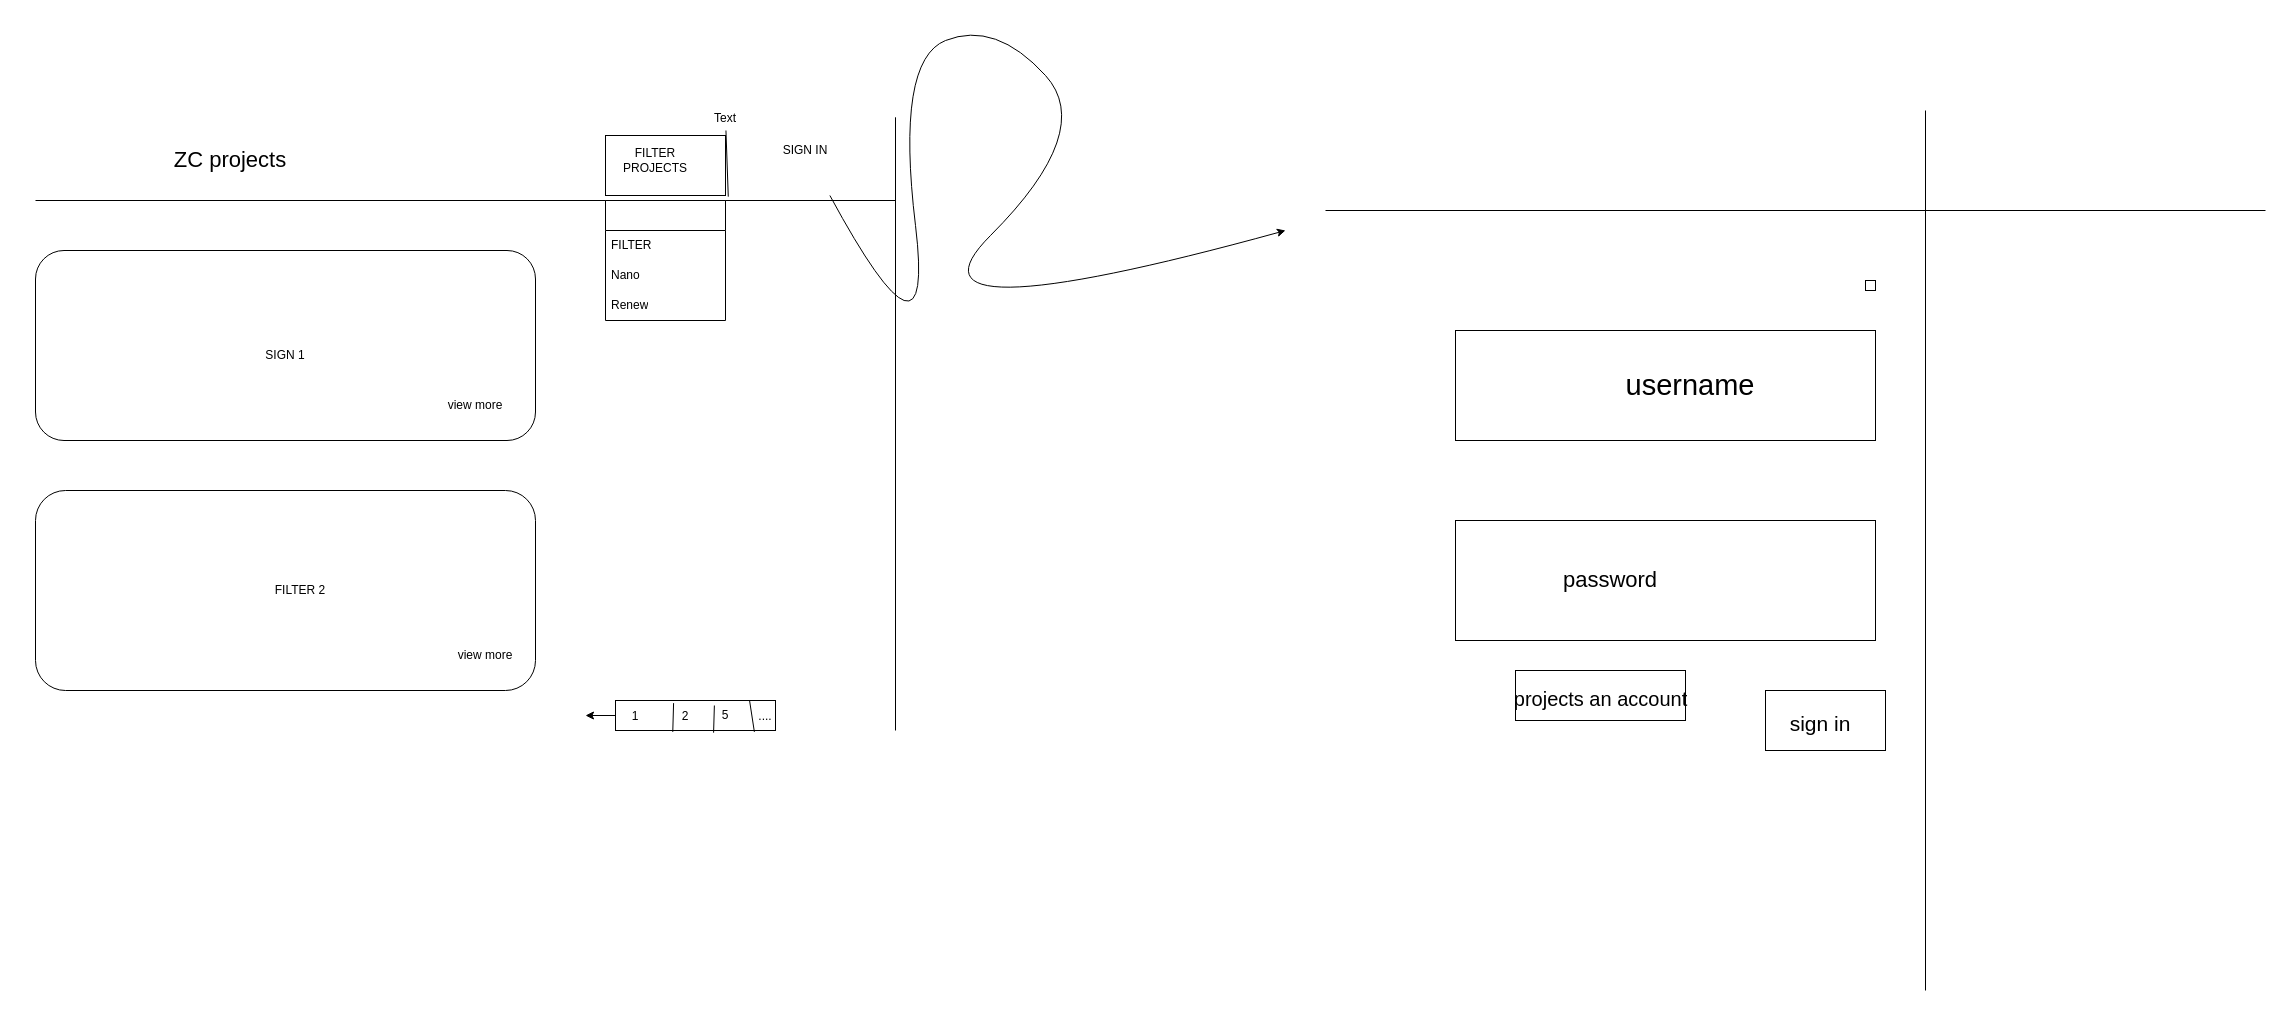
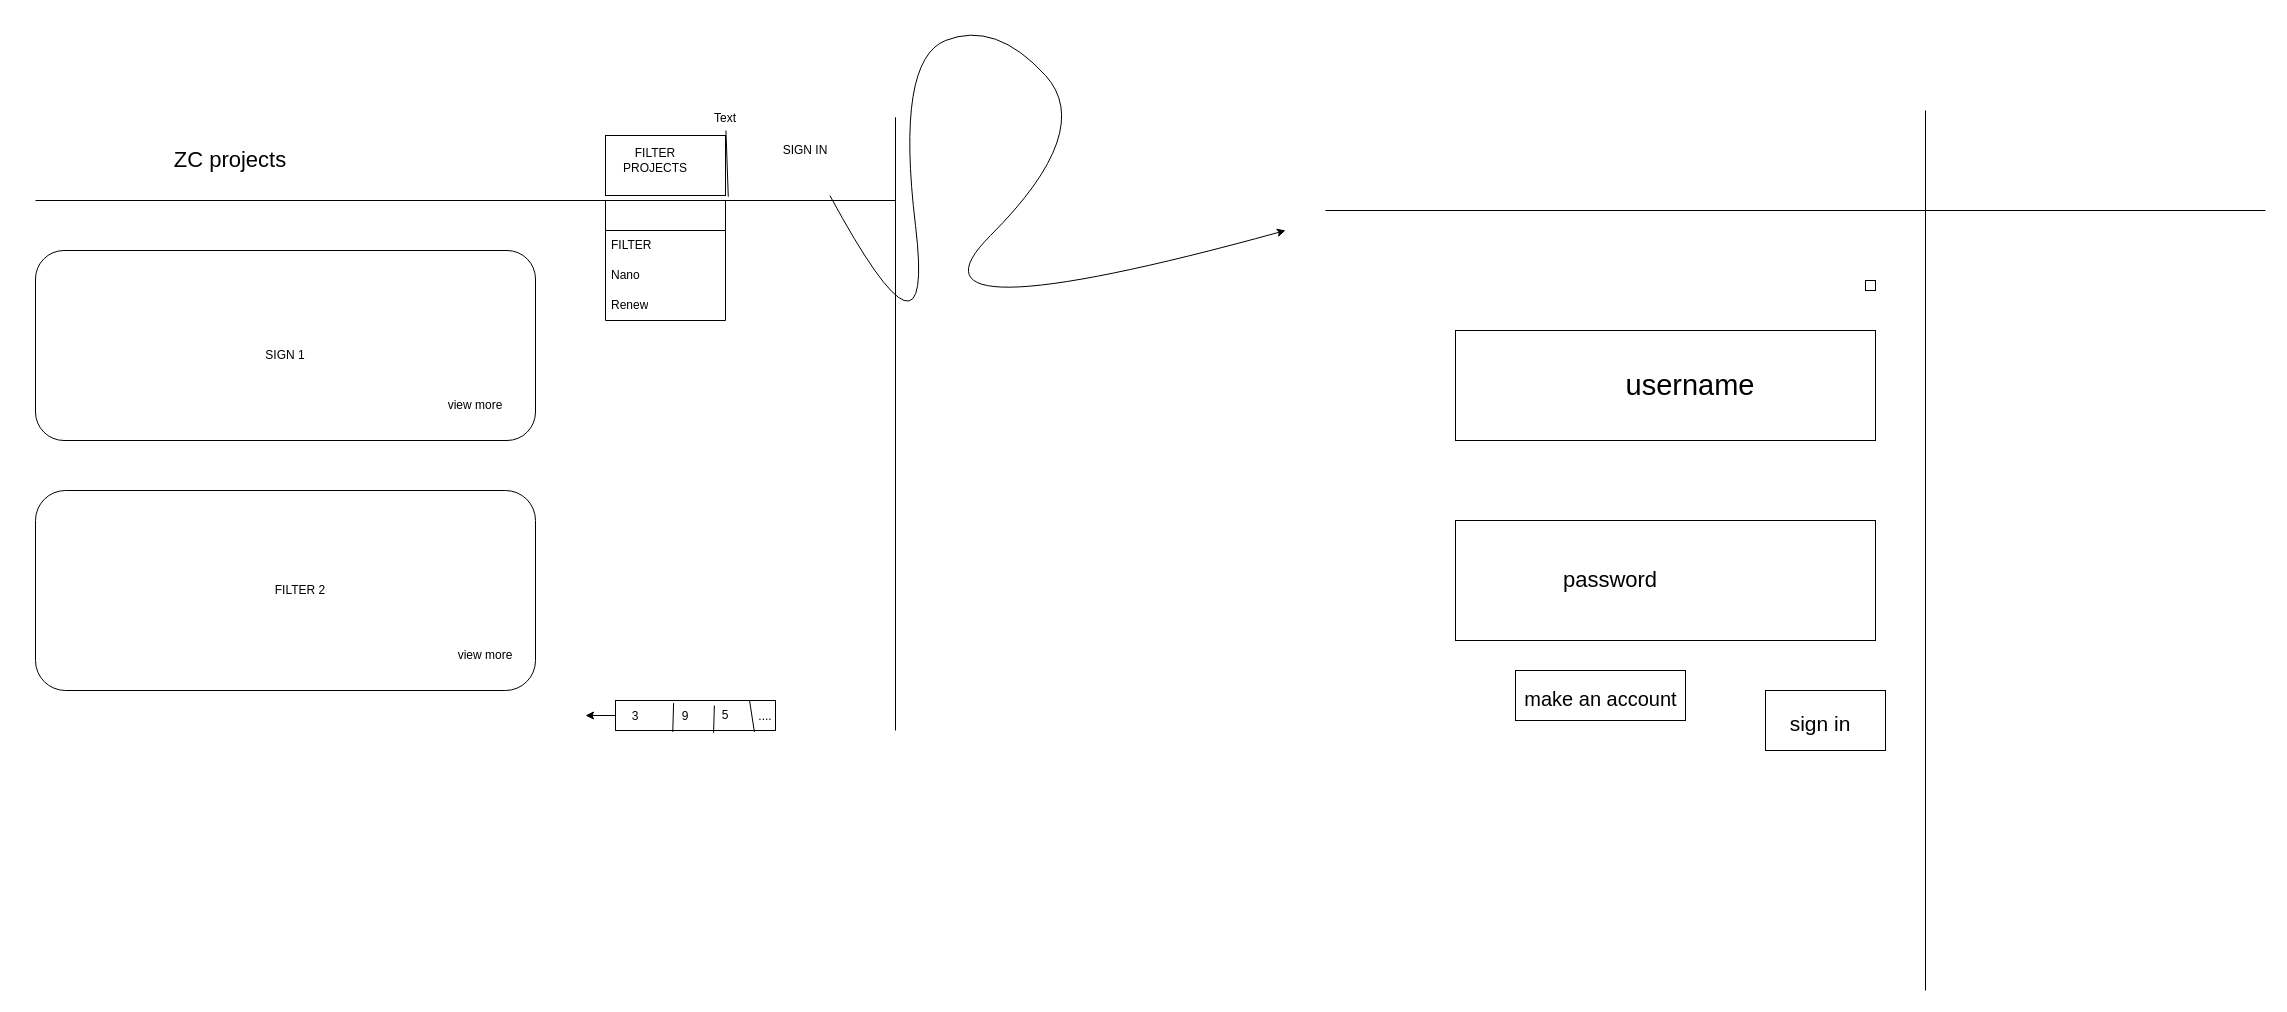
  <mxCell id="0" />
  <mxCell id="1" parent="0" />
  <mxCell id="2" value="" style="endArrow=none;html=1;rounded=0;" parent="1" source="7" edge="1"><mxGeometry width="50" height="50" relative="1" as="geometry"><mxPoint y="190" as="sourcePoint" x="45" /><mxPoint x="895" y="190" as="targetPoint" /></mxGeometry></mxCell>
  <mxCell id="3" value="" style="endArrow=none;html=1;rounded=0;" parent="1" edge="1"><mxGeometry width="50" height="50" relative="1" as="geometry"><mxPoint x="895" y="730" as="sourcePoint" /><mxPoint x="895" y="116.8" as="targetPoint" /></mxGeometry></mxCell>
  <mxCell id="4" value="" style="endArrow=none;html=1;rounded=0;exitX=0.071;exitY=1.013;exitDx=0;exitDy=0;exitPerimeter=0;" parent="1" source="7" target="5" edge="1"><mxGeometry width="50" height="50" relative="1" as="geometry"><mxPoint x="725" y="710" as="sourcePoint" /><mxPoint x="725" as="targetPoint" y="120" /></mxGeometry></mxCell>
  <mxCell id="5" value="Text" style="text;html=1;align=center;verticalAlign=middle;whiteSpace=wrap;rounded=0;" parent="1" vertex="1"><mxGeometry x="695" y="105" width="60" height="25" as="geometry" /></mxCell>
  <mxCell id="6" value="" style="endArrow=none;html=1;rounded=0;" parent="1" edge="1"><mxGeometry width="50" height="50" relative="1" as="geometry"><mxPoint x="35" y="200" as="sourcePoint" /><mxPoint x="895" y="200" as="targetPoint" /></mxGeometry></mxCell>
  <mxCell id="7" value="SIGN IN" style="text;html=1;align=center;verticalAlign=middle;whiteSpace=wrap;rounded=0;" parent="1" vertex="1"><mxGeometry x="715" y="105" width="180" height="90" as="geometry" /></mxCell>
  <mxCell id="8" value="" style="rounded=1;whiteSpace=wrap;html=1;" parent="1" vertex="1"><mxGeometry x="35" y="250" width="500" height="190" as="geometry" /></mxCell>
  <mxCell id="9" value="SIGN 1" style="text;html=1;align=center;verticalAlign=middle;whiteSpace=wrap;rounded=0;" parent="1" vertex="1"><mxGeometry x="65" y="290" width="440" height="130" as="geometry" /></mxCell>
  <mxCell id="10" value="view more" style="text;html=1;align=center;verticalAlign=middle;whiteSpace=wrap;rounded=0;" parent="1" vertex="1"><mxGeometry x="445" y="390" width="60" height="30" as="geometry" /></mxCell>
  <mxCell id="11" value="" style="rounded=1;whiteSpace=wrap;html=1;" parent="1" vertex="1"><mxGeometry x="35" y="490" width="500" height="200" as="geometry" /></mxCell>
  <mxCell id="12" value="FILTER 2" style="text;html=1;align=center;verticalAlign=middle;whiteSpace=wrap;rounded=0;" parent="1" vertex="1"><mxGeometry x="125" y="530" width="350" height="120" as="geometry" /></mxCell>
  <mxCell id="13" value="" style="rounded=0;whiteSpace=wrap;html=1;" parent="1" vertex="1"><mxGeometry x="605" y="135" width="120" height="60" as="geometry" /></mxCell>
  <mxCell id="14" value="FILTER PROJECTS" style="text;html=1;align=center;verticalAlign=middle;whiteSpace=wrap;rounded=0;" parent="1" vertex="1"><mxGeometry x="625" y="145" width="60" height="30" as="geometry" /></mxCell>
  <mxCell id="15" value="" style="swimlane;fontStyle=0;childLayout=stackLayout;horizontal=1;startSize=30;horizontalStack=0;resizeParent=1;resizeParentMax=0;resizeLast=0;collapsible=1;marginBottom=0;whiteSpace=wrap;html=1;" parent="1" vertex="1"><mxGeometry x="605" y="200" width="120" height="120" as="geometry" /></mxCell>
  <mxCell id="16" value="FILTER" style="text;strokeColor=none;fillColor=none;align=left;verticalAlign=middle;spacingLeft=4;spacingRight=4;overflow=hidden;points=[[0,0.5],[1,0.5]];portConstraint=eastwest;rotatable=0;whiteSpace=wrap;html=1;" parent="15" vertex="1"><mxGeometry y="30" width="120" height="30" as="geometry" /></mxCell>
  <mxCell id="17" value="Nano&amp;nbsp;" style="text;strokeColor=none;fillColor=none;align=left;verticalAlign=middle;spacingLeft=4;spacingRight=4;overflow=hidden;points=[[0,0.5],[1,0.5]];portConstraint=eastwest;rotatable=0;whiteSpace=wrap;html=1;" parent="15" vertex="1"><mxGeometry y="60" width="120" height="30" as="geometry" /></mxCell>
  <mxCell id="18" value="Renew" style="text;strokeColor=none;fillColor=none;align=left;verticalAlign=middle;spacingLeft=4;spacingRight=4;overflow=hidden;points=[[0,0.5],[1,0.5]];portConstraint=eastwest;rotatable=0;whiteSpace=wrap;html=1;" parent="15" vertex="1"><mxGeometry y="90" width="120" height="30" as="geometry" /></mxCell>
  <mxCell id="19" style="edgeStyle=orthogonalEdgeStyle;rounded=0;orthogonalLoop=1;jettySize=auto;html=1;exitX=0;exitY=0.5;exitDx=0;exitDy=0;" parent="1" source="20" edge="1"><mxGeometry relative="1" as="geometry"><mxPoint x="585" y="715" as="targetPoint" /></mxGeometry></mxCell>
  <mxCell id="20" value="" style="rounded=0;whiteSpace=wrap;html=1;" parent="1" vertex="1"><mxGeometry x="615" y="700" width="160" height="30" as="geometry" /></mxCell>
  <mxCell id="21" value="" style="endArrow=none;html=1;rounded=0;exitX=0.868;exitY=1.047;exitDx=0;exitDy=0;exitPerimeter=0;entryX=0.838;entryY=0.007;entryDx=0;entryDy=0;entryPerimeter=0;" parent="1" source="20" target="20" edge="1"><mxGeometry width="50" height="50" relative="1" as="geometry"><mxPoint x="415" y="740" as="sourcePoint" /><mxPoint x="465" y="690" as="targetPoint" /></mxGeometry></mxCell>
  <mxCell id="22" value="" style="endArrow=none;html=1;rounded=0;exitX=0.613;exitY=1.073;exitDx=0;exitDy=0;exitPerimeter=0;entryX=0.618;entryY=0.167;entryDx=0;entryDy=0;entryPerimeter=0;" parent="1" source="20" target="20" edge="1"><mxGeometry width="50" height="50" relative="1" as="geometry"><mxPoint x="715" y="740" as="sourcePoint" /><mxPoint x="465" y="690" as="targetPoint" /></mxGeometry></mxCell>
  <mxCell id="23" value="" style="endArrow=none;html=1;rounded=0;exitX=0.358;exitY=1.047;exitDx=0;exitDy=0;exitPerimeter=0;entryX=0.363;entryY=0.087;entryDx=0;entryDy=0;entryPerimeter=0;" parent="1" source="20" target="20" edge="1"><mxGeometry width="50" height="50" relative="1" as="geometry"><mxPoint x="415" y="740" as="sourcePoint" /><mxPoint x="465" y="690" as="targetPoint" /></mxGeometry></mxCell>
- <mxCell id="24" value="1" style="text;html=1;align=center;verticalAlign=middle;whiteSpace=wrap;rounded=0;" parent="1" vertex="1"><mxGeometry x="605" y="701.41" width="60" height="30" as="geometry" /></mxCell>
- <mxCell id="25" value="2" style="text;html=1;align=center;verticalAlign=middle;whiteSpace=wrap;rounded=0;" parent="1" vertex="1"><mxGeometry x="655" y="701.41" width="60" height="30" as="geometry" /></mxCell>
+ <mxCell id="24" value="3" style="text;html=1;align=center;verticalAlign=middle;whiteSpace=wrap;rounded=0;" parent="1" vertex="1"><mxGeometry x="605" y="701.41" width="60" height="30" as="geometry" /></mxCell>
+ <mxCell id="25" value="9" style="text;html=1;align=center;verticalAlign=middle;whiteSpace=wrap;rounded=0;" parent="1" vertex="1"><mxGeometry x="655" y="701.41" width="60" height="30" as="geometry" /></mxCell>
  <mxCell id="26" value="5" style="text;html=1;align=center;verticalAlign=middle;whiteSpace=wrap;rounded=0;" parent="1" vertex="1"><mxGeometry x="695" y="700" width="60" height="30" as="geometry" /></mxCell>
  <mxCell id="27" value="...." style="text;html=1;align=center;verticalAlign=middle;whiteSpace=wrap;rounded=0;" parent="1" vertex="1"><mxGeometry x="735" y="701.41" width="60" height="30" as="geometry" /></mxCell>
  <mxCell id="28" value="ZC projects" style="text;html=1;align=center;verticalAlign=middle;whiteSpace=wrap;rounded=0;fontSize=22;" parent="1" vertex="1"><mxGeometry x="20" y="120" width="420" height="80" as="geometry" /></mxCell>
  <mxCell id="29" value="view more" style="text;html=1;align=center;verticalAlign=middle;whiteSpace=wrap;rounded=0;" parent="1" vertex="1"><mxGeometry x="455" y="640" width="60" height="30" as="geometry" /></mxCell>
  <mxCell id="30" value="" style="curved=1;endArrow=classic;html=1;rounded=0;" edge="1" parent="1" source="7"><mxGeometry width="50" height="50" relative="1" as="geometry"><mxPoint x="885" y="390" as="sourcePoint" /><mxPoint x="1285" y="230" as="targetPoint" /><Array as="points"><mxPoint x="935" y="390" /><mxPoint x="895" y="60" /><mxPoint x="995" y="20" /><mxPoint x="1095" y="130" /><mxPoint x="885" y="340" /></Array></mxGeometry></mxCell>
  <mxCell id="31" value="" style="endArrow=none;html=1;rounded=0;" edge="1" parent="1"><mxGeometry width="50" height="50" relative="1" as="geometry"><mxPoint x="1925" y="990" as="sourcePoint" /><mxPoint x="1925" y="110" as="targetPoint" /></mxGeometry></mxCell>
  <mxCell id="32" value="" style="endArrow=none;html=1;rounded=0;" edge="1" parent="1"><mxGeometry width="50" height="50" relative="1" as="geometry"><mxPoint x="1325" y="210" as="sourcePoint" /><mxPoint x="2265" y="210" as="targetPoint" /></mxGeometry></mxCell>
  <mxCell id="33" value="" style="whiteSpace=wrap;html=1;aspect=fixed;" vertex="1" parent="1"><mxGeometry x="1865" y="280" width="10" height="10" as="geometry" /></mxCell>
  <mxCell id="34" value="" style="rounded=0;whiteSpace=wrap;html=1;" vertex="1" parent="1"><mxGeometry x="1455" y="330" width="420" height="110" as="geometry" /></mxCell>
  <mxCell id="35" value="" style="rounded=0;whiteSpace=wrap;html=1;" vertex="1" parent="1"><mxGeometry x="1455" y="520" width="420" height="120" as="geometry" /></mxCell>
  <mxCell id="36" value="username" style="text;html=1;align=center;verticalAlign=middle;whiteSpace=wrap;rounded=0;fontSize=29;" vertex="1" parent="1"><mxGeometry x="1525" y="340" width="330" height="90" as="geometry" /></mxCell>
  <mxCell id="37" value="password" style="text;html=1;align=center;verticalAlign=middle;whiteSpace=wrap;rounded=0;fontSize=22;" vertex="1" parent="1"><mxGeometry x="1510" y="530" width="200" height="100" as="geometry" /></mxCell>
  <mxCell id="38" value="" style="rounded=0;whiteSpace=wrap;html=1;" vertex="1" parent="1"><mxGeometry x="1515" y="670" width="170" height="50" as="geometry" /></mxCell>
- <mxCell id="39" value="&lt;font style=&quot;font-size: 20px;&quot;&gt;projects an account&lt;/font&gt;" style="text;html=1;align=center;verticalAlign=middle;whiteSpace=wrap;rounded=0;fontSize=32;" vertex="1" parent="1"><mxGeometry x="1477.5" y="675" width="245" height="40" as="geometry" /></mxCell>
+ <mxCell id="39" value="&lt;font style=&quot;font-size: 20px;&quot;&gt;make an account&lt;/font&gt;" style="text;html=1;align=center;verticalAlign=middle;whiteSpace=wrap;rounded=0;fontSize=32;" vertex="1" parent="1"><mxGeometry x="1477.5" y="675" width="245" height="40" as="geometry" /></mxCell>
  <mxCell id="40" value="" style="rounded=0;whiteSpace=wrap;html=1;" vertex="1" parent="1"><mxGeometry x="1765" y="690" width="120" height="60" as="geometry" /></mxCell>
  <mxCell id="41" value="sign in" style="text;html=1;align=center;verticalAlign=middle;whiteSpace=wrap;rounded=0;fontSize=21;" vertex="1" parent="1"><mxGeometry x="1775" y="705" width="90" height="35" as="geometry" /></mxCell>
